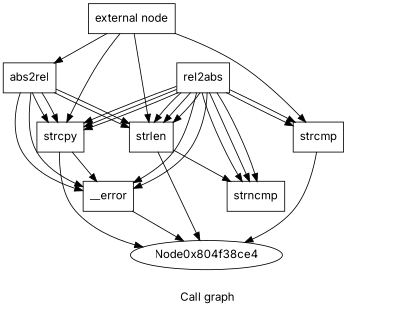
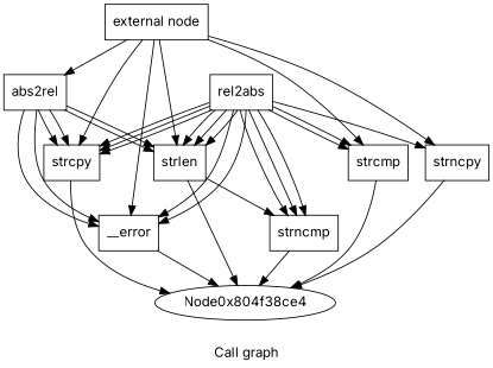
  digraph {
    fontname=Inter
    label="Call graph"
    node [fontname=Inter shape=record]
    edge [fontname=Inter]
    n1 [label="{external node}"]
    n2 [label="{abs2rel}"]
    n3 [label="{strlen}"]
    n4 [label="{strcpy}"]
    n5 [label="{__error}"]
    n6 [label="{strcmp}"]
+   n7 [label="{strncpy}"]
    n8 [label="{strncmp}"]
    n9 [label=Node0x804f38ce4 shape=""]
    n10 [label="{rel2abs}"]
    n1 -> n2
    n1 -> n3
    n1 -> n4
-   n4 -> n5
+   n1 -> n5
    n1 -> n6
+   n1 -> n7
    n2 -> n3
    n2 -> n3
    n2 -> n4
    n2 -> n4
    n2 -> n5
    n2 -> n5
    n3 -> n8
    n3 -> n9
    n4 -> n9
    n5 -> n9
    n6 -> n9
+   n7 -> n9
+   n8 -> n9
    n10 -> n3
    n10 -> n3
    n10 -> n3
    n10 -> n4
    n10 -> n4
    n10 -> n4
    n10 -> n5
    n10 -> n5
    n10 -> n6
    n10 -> n6
+   n10 -> n7
    n10 -> n8
    n10 -> n8
    n10 -> n8
  }
